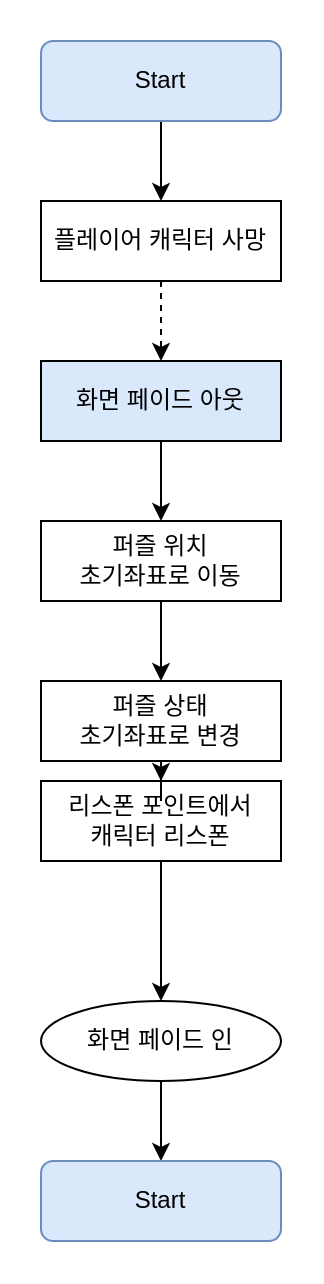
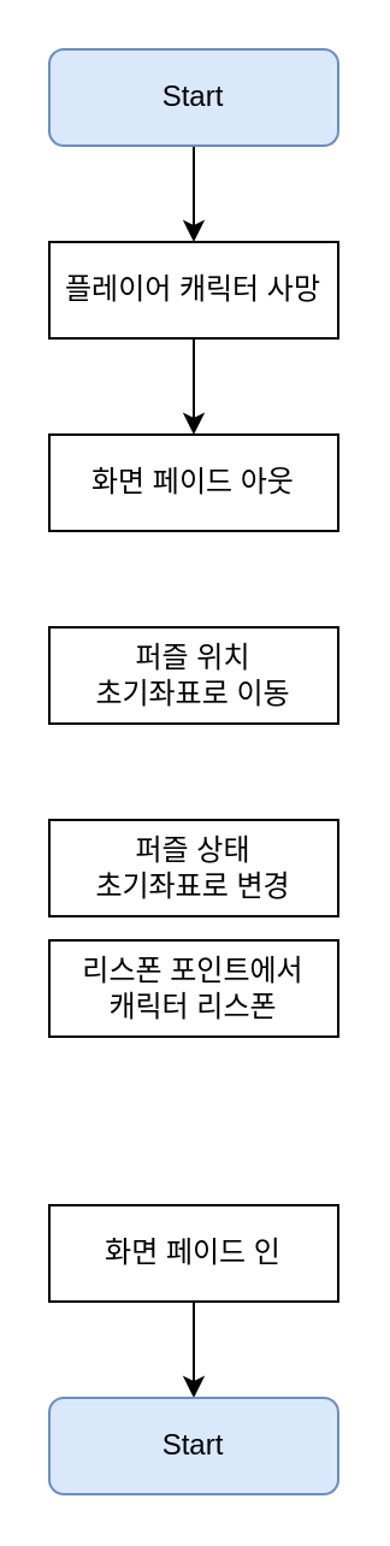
  <mxCell id="0" />
  <mxCell id="1" parent="0" />
  <mxCell id="2" style="edgeStyle=orthogonalEdgeStyle;rounded=0;orthogonalLoop=1;jettySize=auto;html=1;exitX=0.5;exitY=1;exitDx=0;exitDy=0;entryX=0.5;entryY=0;entryDx=0;entryDy=0;" parent="1" source="3" target="5" edge="1"><mxGeometry relative="1" as="geometry" /></mxCell>
  <mxCell id="3" value="Start" style="rounded=1;whiteSpace=wrap;html=1;fillColor=#dae8fc;strokeColor=#6c8ebf;" parent="1" vertex="1"><mxGeometry x="20" y="20" width="120" height="40" as="geometry" /></mxCell>
- <mxCell id="4" style="edgeStyle=orthogonalEdgeStyle;rounded=0;orthogonalLoop=1;jettySize=auto;html=1;exitX=0.5;exitY=1;exitDx=0;exitDy=0;dashed=1;" parent="1" source="5" target="7" edge="1"><mxGeometry relative="1" as="geometry" /></mxCell>
+ <mxCell id="4" style="edgeStyle=orthogonalEdgeStyle;rounded=0;orthogonalLoop=1;jettySize=auto;html=1;exitX=0.5;exitY=1;exitDx=0;exitDy=0;" parent="1" source="5" target="7" edge="1"><mxGeometry relative="1" as="geometry" /></mxCell>
  <mxCell id="5" value="플레이어 캐릭터 사망" style="rounded=0;whiteSpace=wrap;html=1;" parent="1" vertex="1"><mxGeometry x="20" y="100" width="120" height="40" as="geometry" /></mxCell>
- <mxCell id="6" style="edgeStyle=orthogonalEdgeStyle;rounded=0;orthogonalLoop=1;jettySize=auto;html=1;exitX=0.5;exitY=1;exitDx=0;exitDy=0;entryX=0.5;entryY=0;entryDx=0;entryDy=0;" parent="1" source="7" target="9" edge="1"><mxGeometry relative="1" as="geometry" /></mxCell>
- <mxCell id="7" value="화면 페이드 아웃" style="rounded=0;whiteSpace=wrap;html=1;fillColor=#dae8fc;" parent="1" vertex="1"><mxGeometry x="20" y="180" width="120" height="40" as="geometry" /></mxCell>
- <mxCell id="8" style="edgeStyle=orthogonalEdgeStyle;rounded=0;orthogonalLoop=1;jettySize=auto;html=1;exitX=0.5;exitY=1;exitDx=0;exitDy=0;entryX=0.5;entryY=0;entryDx=0;entryDy=0;" edge="1" parent="1" source="9" target="16"><mxGeometry relative="1" as="geometry" /></mxCell>
+ <mxCell id="7" value="화면 페이드 아웃" style="rounded=0;whiteSpace=wrap;html=1;" parent="1" vertex="1"><mxGeometry x="20" y="180" width="120" height="40" as="geometry" /></mxCell>
  <mxCell id="9" value="퍼즐 위치&lt;br&gt;초기좌표로 이동" style="rounded=0;whiteSpace=wrap;html=1;" parent="1" vertex="1"><mxGeometry x="20" y="260" width="120" height="40" as="geometry" /></mxCell>
- <mxCell id="10" style="edgeStyle=orthogonalEdgeStyle;rounded=0;orthogonalLoop=1;jettySize=auto;html=1;exitX=0.5;exitY=1;exitDx=0;exitDy=0;" parent="1" source="11" target="13" edge="1"><mxGeometry relative="1" as="geometry" /></mxCell>
  <mxCell id="11" value="리스폰 포인트에서&lt;br&gt;캐릭터 리스폰" style="rounded=0;whiteSpace=wrap;html=1;" parent="1" vertex="1"><mxGeometry x="20" y="390" width="120" height="40" as="geometry" /></mxCell>
  <mxCell id="12" style="edgeStyle=orthogonalEdgeStyle;rounded=0;orthogonalLoop=1;jettySize=auto;html=1;exitX=0.5;exitY=1;exitDx=0;exitDy=0;" parent="1" source="13" target="14" edge="1"><mxGeometry relative="1" as="geometry" /></mxCell>
- <mxCell id="13" value="화면 페이드 인" style="ellipse;whiteSpace=wrap;html=1;" parent="1" vertex="1"><mxGeometry x="20" y="500" width="120" height="40" as="geometry" /></mxCell>
+ <mxCell id="13" value="화면 페이드 인" style="rounded=0;whiteSpace=wrap;html=1;" parent="1" vertex="1"><mxGeometry x="20" y="500" width="120" height="40" as="geometry" /></mxCell>
  <mxCell id="14" value="Start" style="rounded=1;whiteSpace=wrap;html=1;fillColor=#dae8fc;strokeColor=#6c8ebf;" parent="1" vertex="1"><mxGeometry x="20" y="580" width="120" height="40" as="geometry" /></mxCell>
- <mxCell id="15" style="edgeStyle=orthogonalEdgeStyle;rounded=0;orthogonalLoop=1;jettySize=auto;html=1;exitX=0.5;exitY=1;exitDx=0;exitDy=0;" edge="1" parent="1" source="16" target="11"><mxGeometry relative="1" as="geometry" /></mxCell>
  <mxCell id="16" value="퍼즐 상태&lt;br&gt;초기좌표로 변경" style="rounded=0;whiteSpace=wrap;html=1;" vertex="1" parent="1"><mxGeometry x="20" y="340" width="120" height="40" as="geometry" /></mxCell>
